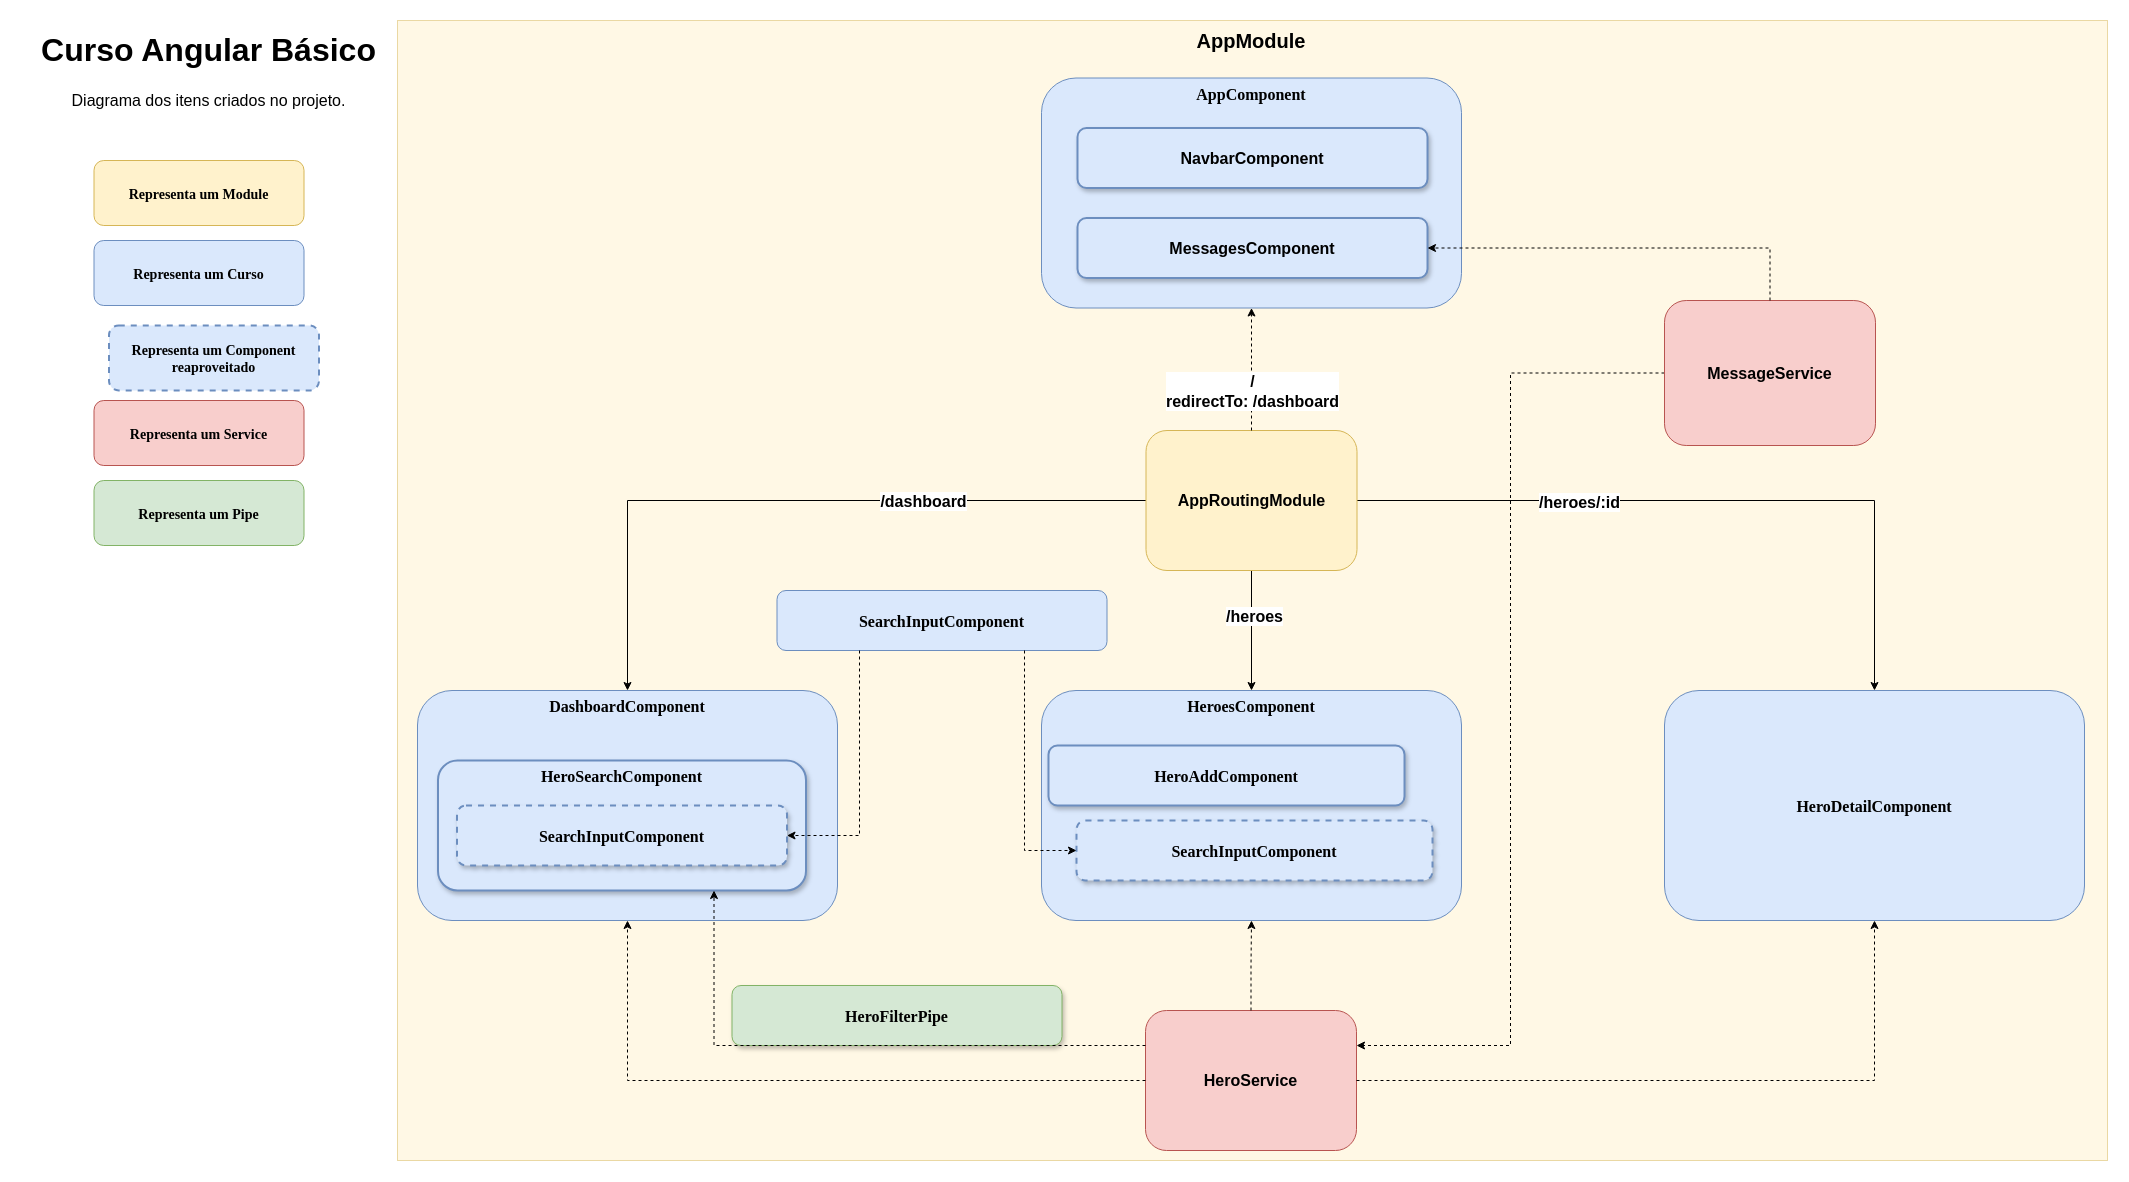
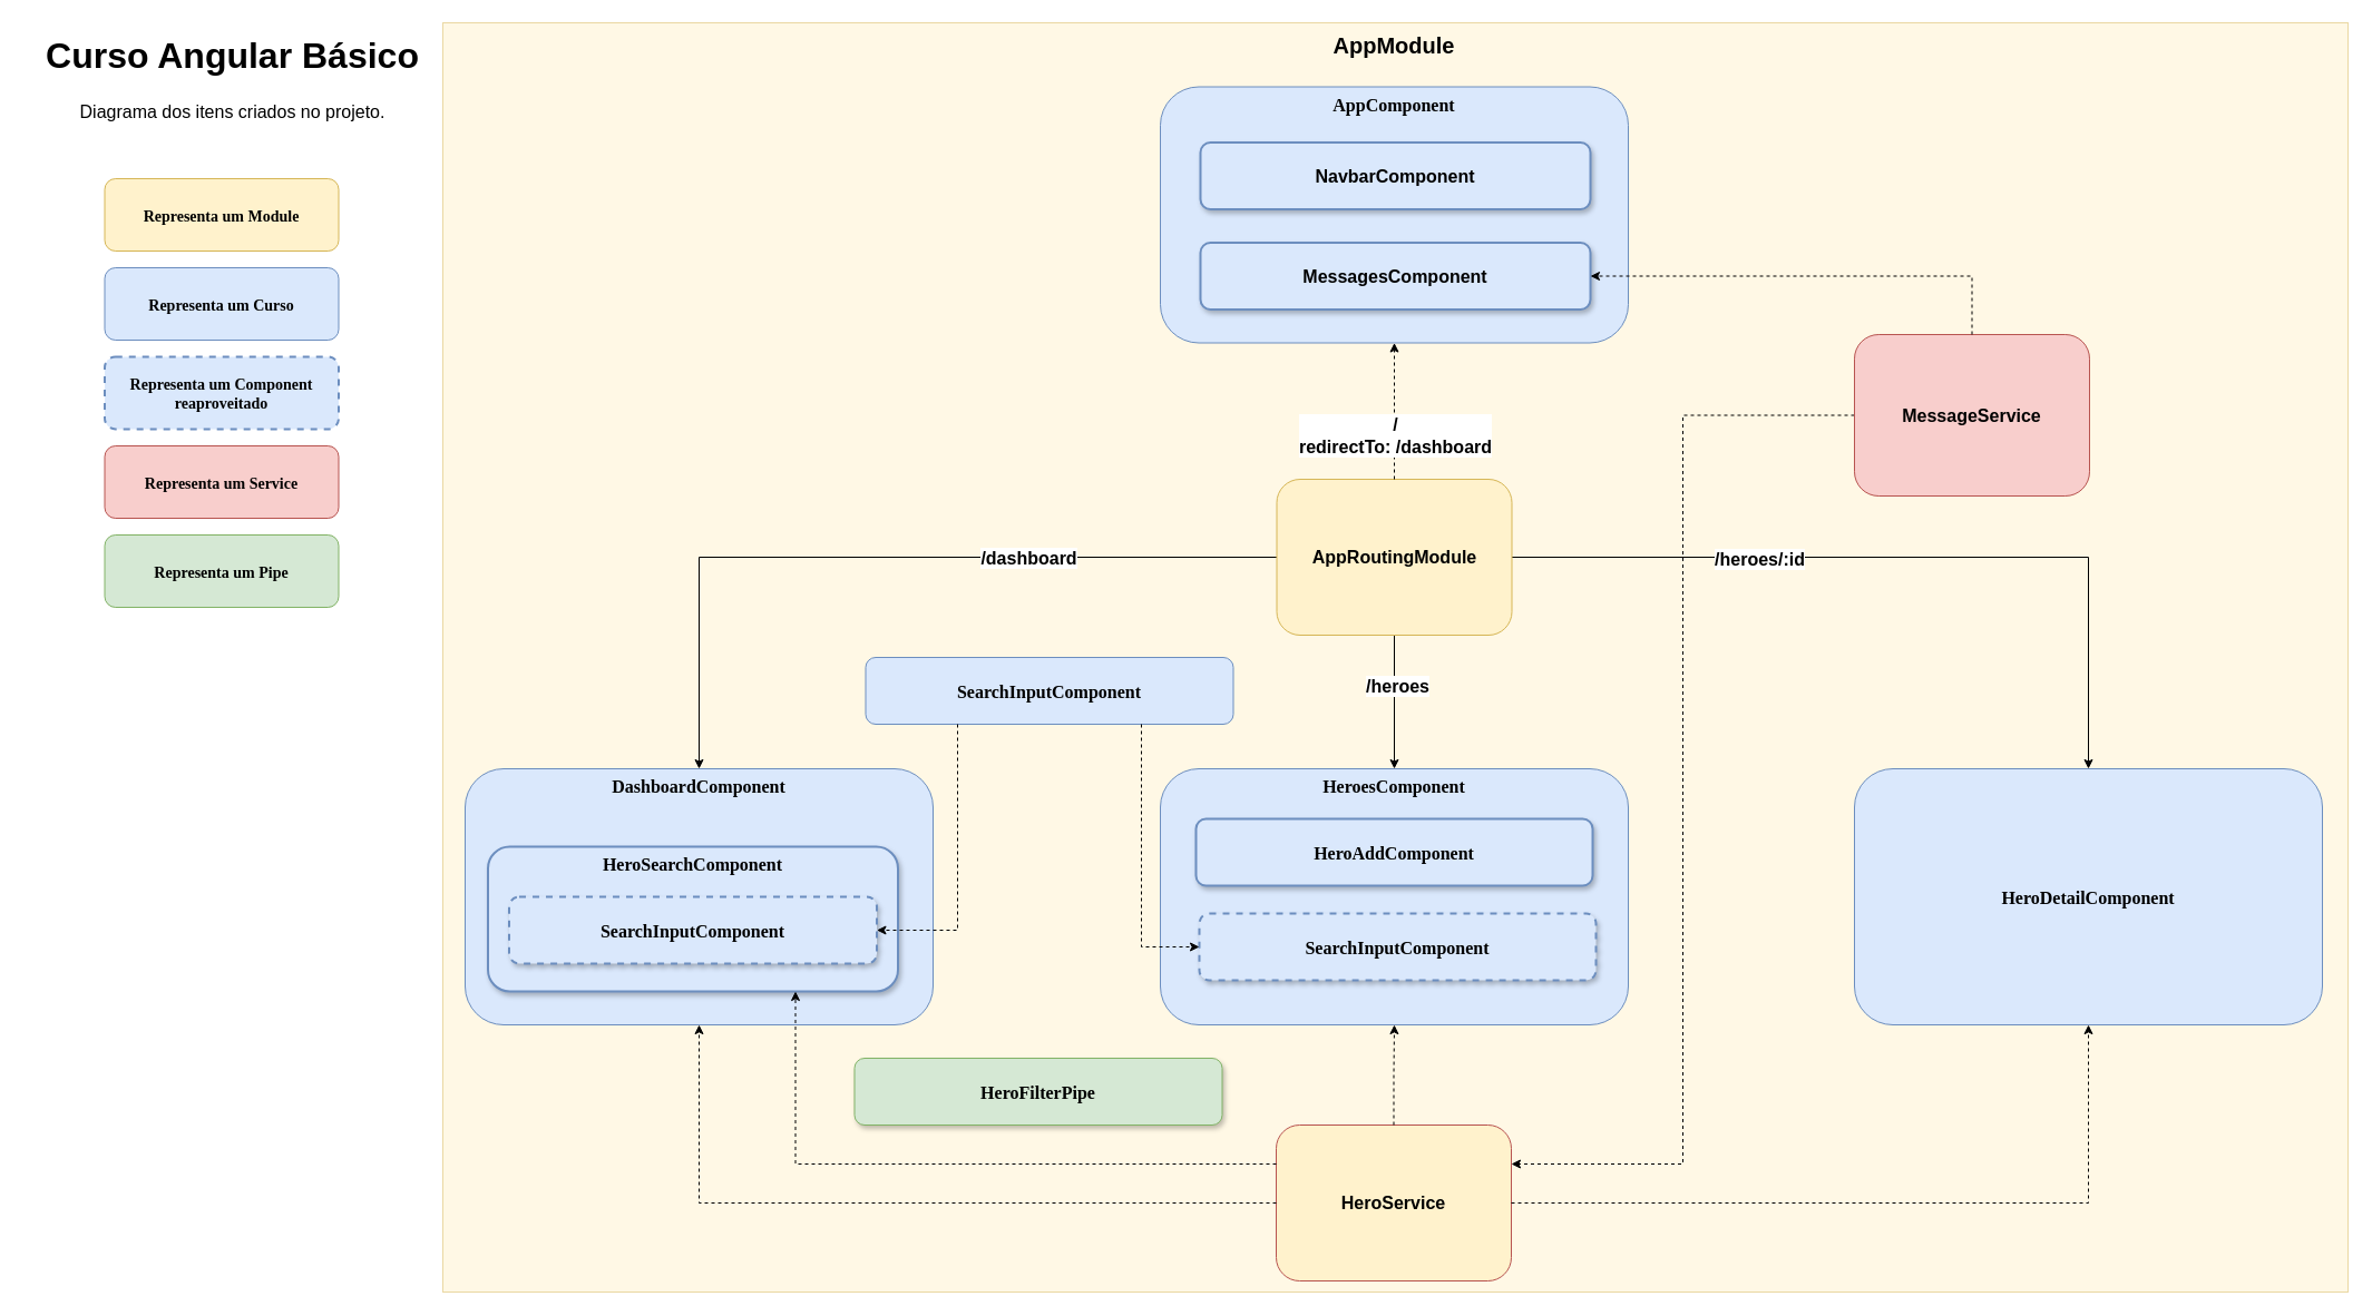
  <mxCell id="0" />
  <mxCell id="1" parent="0" />
  <mxCell id="2" value="" style="fillColor=#fff2cc;strokeColor=#d6b656;opacity=50;" parent="1" vertex="1"><mxGeometry x="397" y="20" width="1710" height="1140" as="geometry" /></mxCell>
  <mxCell id="3" value="&lt;h1&gt;Curso Angular Básico&lt;/h1&gt;&lt;p&gt;Diagrama dos itens criados no projeto.&lt;/p&gt;" style="text;html=1;strokeColor=none;fillColor=none;spacing=5;spacingTop=-20;whiteSpace=wrap;overflow=hidden;rounded=0;shadow=0;glass=0;sketch=0;fontSize=16;align=center;" vertex="1" parent="1"><mxGeometry x="20" y="20" width="377" height="120" as="geometry" /></mxCell>
  <mxCell id="4" value="&lt;b&gt;&lt;font style=&quot;font-size: 20px&quot;&gt;AppModule&lt;/font&gt;&lt;/b&gt;" style="text;html=1;strokeColor=none;fillColor=none;align=center;verticalAlign=middle;whiteSpace=wrap;rounded=0;shadow=0;glass=0;sketch=0;fontSize=16;" vertex="1" parent="1"><mxGeometry x="1231" y="30" width="40" height="20" as="geometry" /></mxCell>
- <mxCell id="5" value="&lt;font style=&quot;font-size: 16px&quot;&gt;&lt;b&gt;HeroService&lt;/b&gt;&lt;/font&gt;" style="rounded=1;whiteSpace=wrap;html=1;fillColor=#f8cecc;strokeColor=#b85450;" parent="1" vertex="1"><mxGeometry x="1145" y="1010" width="211" height="140" as="geometry" /></mxCell>
+ <mxCell id="5" value="&lt;font style=&quot;font-size: 16px&quot;&gt;&lt;b&gt;HeroService&lt;/b&gt;&lt;/font&gt;" style="rounded=1;whiteSpace=wrap;html=1;fillColor=#fff2cc;strokeColor=#b85450;" parent="1" vertex="1"><mxGeometry x="1145" y="1010" width="211" height="140" as="geometry" /></mxCell>
  <mxCell id="6" style="edgeStyle=orthogonalEdgeStyle;rounded=0;orthogonalLoop=1;jettySize=auto;html=1;exitX=0;exitY=0.5;exitDx=0;exitDy=0;entryX=1;entryY=0.25;entryDx=0;entryDy=0;dashed=1;fontSize=16;" edge="1" parent="1" source="7" target="5"><mxGeometry relative="1" as="geometry" /></mxCell>
  <mxCell id="7" value="&lt;font style=&quot;font-size: 16px&quot;&gt;&lt;b&gt;MessageService&lt;/b&gt;&lt;/font&gt;" style="rounded=1;whiteSpace=wrap;html=1;fillColor=#f8cecc;strokeColor=#b85450;" parent="1" vertex="1"><mxGeometry x="1664" y="300" width="211" height="145" as="geometry" /></mxCell>
  <mxCell id="8" style="edgeStyle=orthogonalEdgeStyle;rounded=0;orthogonalLoop=1;jettySize=auto;html=1;exitX=0.5;exitY=0;exitDx=0;exitDy=0;entryX=0.5;entryY=1;entryDx=0;entryDy=0;dashed=1;" parent="1" source="5" target="37" edge="1"><mxGeometry relative="1" as="geometry"><mxPoint x="1867" y="610" as="targetPoint" /></mxGeometry></mxCell>
  <mxCell id="9" value="HeroDetailComponent" style="rounded=1;fillColor=#dae8fc;strokeColor=#6c8ebf;fontStyle=1;fontFamily=Tahoma;fontSize=16;verticalAlign=middle;" vertex="1" parent="1"><mxGeometry x="1664" y="690" width="420" height="230" as="geometry" /></mxCell>
  <mxCell id="10" style="edgeStyle=orthogonalEdgeStyle;rounded=0;orthogonalLoop=1;jettySize=auto;html=1;fontSize=16;" edge="1" parent="1" source="26" target="37"><mxGeometry relative="1" as="geometry" /></mxCell>
  <mxCell id="11" value="/heroes" style="edgeLabel;html=1;align=center;verticalAlign=middle;resizable=0;points=[];fontSize=16;fontStyle=1" vertex="1" connectable="0" parent="10"><mxGeometry x="-0.25" y="2" relative="1" as="geometry"><mxPoint as="offset" /></mxGeometry></mxCell>
  <mxCell id="12" value="SearchInputComponent" style="rounded=1;fillColor=#dae8fc;strokeColor=#6c8ebf;fontStyle=1;fontFamily=Tahoma;fontSize=16;verticalAlign=middle;shadow=0;" vertex="1" parent="1"><mxGeometry x="776.5" y="590" width="330" height="60" as="geometry" /></mxCell>
- <mxCell id="13" value="HeroFilterPipe" style="rounded=1;fillColor=#d5e8d4;strokeColor=#82b366;fontStyle=1;fontFamily=Tahoma;fontSize=16;verticalAlign=middle;shadow=1;" vertex="1" parent="1"><mxGeometry x="731.5" y="985" width="330" height="60" as="geometry" /></mxCell>
+ <mxCell id="13" value="HeroFilterPipe" style="rounded=1;fillColor=#d5e8d4;strokeColor=#82b366;fontStyle=1;fontFamily=Tahoma;fontSize=16;verticalAlign=middle;shadow=1;" vertex="1" parent="1"><mxGeometry x="766.5" y="950" width="330" height="60" as="geometry" /></mxCell>
  <mxCell id="14" value="" style="group" vertex="1" connectable="0" parent="1"><mxGeometry x="417" y="690" width="420" height="230" as="geometry" /></mxCell>
  <mxCell id="15" value="DashboardComponent" style="rounded=1;fillColor=#dae8fc;strokeColor=#6c8ebf;fontStyle=1;fontFamily=Tahoma;fontSize=16;verticalAlign=top;" vertex="1" parent="14"><mxGeometry width="420" height="230" as="geometry" /></mxCell>
  <mxCell id="16" value="HeroSearchComponent" style="rounded=1;fillColor=#dae8fc;strokeColor=#6c8ebf;fontStyle=1;fontFamily=Tahoma;fontSize=16;verticalAlign=top;shadow=1;strokeWidth=2;" vertex="1" parent="14"><mxGeometry x="20.5" y="70" width="368" height="130" as="geometry" /></mxCell>
  <mxCell id="17" value="SearchInputComponent" style="rounded=1;fillColor=#dae8fc;strokeColor=#6c8ebf;fontStyle=1;fontFamily=Tahoma;fontSize=16;verticalAlign=middle;shadow=1;dashed=1;strokeWidth=2;" vertex="1" parent="14"><mxGeometry x="39.5" y="115" width="330" height="60" as="geometry" /></mxCell>
  <mxCell id="18" style="edgeStyle=orthogonalEdgeStyle;rounded=0;orthogonalLoop=1;jettySize=auto;html=1;exitX=0.25;exitY=1;exitDx=0;exitDy=0;entryX=1;entryY=0.5;entryDx=0;entryDy=0;dashed=1;fontSize=16;" edge="1" parent="1" source="12" target="17"><mxGeometry relative="1" as="geometry" /></mxCell>
  <mxCell id="19" style="edgeStyle=orthogonalEdgeStyle;rounded=0;orthogonalLoop=1;jettySize=auto;html=1;exitX=1;exitY=0.5;exitDx=0;exitDy=0;entryX=0.5;entryY=1;entryDx=0;entryDy=0;fontSize=16;dashed=1;" edge="1" parent="1" source="5" target="9"><mxGeometry relative="1" as="geometry"><mxPoint x="1467" y="610" as="targetPoint" /></mxGeometry></mxCell>
  <mxCell id="20" style="edgeStyle=orthogonalEdgeStyle;rounded=0;orthogonalLoop=1;jettySize=auto;html=1;exitX=1;exitY=0.5;exitDx=0;exitDy=0;fontSize=16;entryX=0.5;entryY=0;entryDx=0;entryDy=0;" edge="1" parent="1" source="26" target="9"><mxGeometry relative="1" as="geometry"><mxPoint x="1886.5" y="360" as="targetPoint" /></mxGeometry></mxCell>
  <mxCell id="21" value="/heroes/:id" style="edgeLabel;html=1;align=center;verticalAlign=middle;resizable=0;points=[];fontSize=16;fontStyle=1" vertex="1" connectable="0" parent="20"><mxGeometry x="-0.373" y="-1" relative="1" as="geometry"><mxPoint as="offset" /></mxGeometry></mxCell>
  <mxCell id="22" style="edgeStyle=orthogonalEdgeStyle;rounded=0;orthogonalLoop=1;jettySize=auto;html=1;exitX=0;exitY=0.5;exitDx=0;exitDy=0;entryX=0.5;entryY=0;entryDx=0;entryDy=0;" parent="1" source="26" target="15" edge="1"><mxGeometry relative="1" as="geometry"><mxPoint x="1037" y="265" as="sourcePoint" /><mxPoint x="612" y="460" as="targetPoint" /></mxGeometry></mxCell>
  <mxCell id="23" value="/dashboard" style="edgeLabel;html=1;align=center;verticalAlign=middle;resizable=0;points=[];fontSize=16;fontStyle=1" vertex="1" connectable="0" parent="22"><mxGeometry x="-0.371" relative="1" as="geometry"><mxPoint as="offset" /></mxGeometry></mxCell>
  <mxCell id="24" style="edgeStyle=orthogonalEdgeStyle;rounded=0;orthogonalLoop=1;jettySize=auto;html=1;entryX=0.5;entryY=1;entryDx=0;entryDy=0;dashed=1;fontSize=16;" edge="1" parent="1" source="5" target="15"><mxGeometry relative="1" as="geometry" /></mxCell>
  <mxCell id="25" style="edgeStyle=orthogonalEdgeStyle;rounded=0;orthogonalLoop=1;jettySize=auto;html=1;exitX=0;exitY=0.25;exitDx=0;exitDy=0;entryX=0.75;entryY=1;entryDx=0;entryDy=0;dashed=1;fontSize=16;" edge="1" parent="1" source="5" target="16"><mxGeometry relative="1" as="geometry" /></mxCell>
  <mxCell id="26" value="&lt;font style=&quot;font-size: 16px&quot;&gt;&lt;b&gt;AppRoutingModule&lt;/b&gt;&lt;/font&gt;" style="rounded=1;whiteSpace=wrap;html=1;fillColor=#fff2cc;strokeColor=#d6b656;" vertex="1" parent="1"><mxGeometry x="1145.5" y="430" width="211" height="140" as="geometry" /></mxCell>
  <mxCell id="27" style="edgeStyle=orthogonalEdgeStyle;rounded=0;orthogonalLoop=1;jettySize=auto;html=1;entryX=0.5;entryY=1;entryDx=0;entryDy=0;fontSize=16;dashed=1;" edge="1" parent="1" source="26" target="34"><mxGeometry relative="1" as="geometry" /></mxCell>
  <mxCell id="28" value="/&lt;br&gt;redirectTo: /dashboard" style="edgeLabel;html=1;align=center;verticalAlign=middle;resizable=0;points=[];fontSize=16;fontStyle=1" vertex="1" connectable="0" parent="27"><mxGeometry x="-0.354" relative="1" as="geometry"><mxPoint as="offset" /></mxGeometry></mxCell>
  <mxCell id="29" value="Representa um Curso" style="rounded=1;fillColor=#dae8fc;strokeColor=#6c8ebf;fontStyle=1;fontFamily=Tahoma;fontSize=14" vertex="1" parent="1"><mxGeometry x="93.5" y="240" width="210" height="65" as="geometry" /></mxCell>
  <mxCell id="30" value="Representa um Service" style="rounded=1;fillColor=#f8cecc;strokeColor=#b85450;fontStyle=1;fontFamily=Tahoma;fontSize=14" vertex="1" parent="1"><mxGeometry x="93.5" y="400" width="210" height="65" as="geometry" /></mxCell>
  <mxCell id="31" value="Representa um Module" style="rounded=1;fillColor=#fff2cc;strokeColor=#d6b656;fontStyle=1;fontFamily=Tahoma;fontSize=14" vertex="1" parent="1"><mxGeometry x="93.5" y="160" width="210" height="65" as="geometry" /></mxCell>
- <mxCell id="32" value="Representa um Component&#10;reaproveitado" style="rounded=1;fillColor=#dae8fc;strokeColor=#6c8ebf;fontStyle=1;fontFamily=Tahoma;fontSize=14;dashed=1;strokeWidth=2;" vertex="1" parent="1"><mxGeometry x="108.5" y="325" width="210" height="65" as="geometry" /></mxCell>
+ <mxCell id="32" value="Representa um Component&#10;reaproveitado" style="rounded=1;fillColor=#dae8fc;strokeColor=#6c8ebf;fontStyle=1;fontFamily=Tahoma;fontSize=14;dashed=1;strokeWidth=2;" vertex="1" parent="1"><mxGeometry x="93.5" y="320" width="210" height="65" as="geometry" /></mxCell>
  <mxCell id="33" value="Representa um Pipe" style="rounded=1;fillColor=#d5e8d4;strokeColor=#82b366;fontStyle=1;fontFamily=Tahoma;fontSize=14" vertex="1" parent="1"><mxGeometry x="93.5" y="480" width="210" height="65" as="geometry" /></mxCell>
  <mxCell id="34" value="AppComponent" style="rounded=1;fillColor=#dae8fc;strokeColor=#6c8ebf;fontStyle=1;fontFamily=Tahoma;fontSize=16;verticalAlign=top;" vertex="1" parent="1"><mxGeometry x="1041" y="77.5" width="420" height="230" as="geometry" /></mxCell>
  <mxCell id="35" value="&lt;b&gt;&lt;font&gt;&lt;font style=&quot;font-size: 16px&quot;&gt;NavbarComponent&lt;/font&gt;&lt;br&gt;&lt;/font&gt;&lt;/b&gt;" style="rounded=1;whiteSpace=wrap;html=1;fillColor=#dae8fc;gradientDirection=south;strokeWidth=2;strokeColor=#6C8EBF;glass=0;shadow=1;sketch=0;" parent="1" vertex="1"><mxGeometry x="1077" y="127.5" width="350" height="60" as="geometry" /></mxCell>
  <mxCell id="36" value="&lt;b&gt;&lt;font style=&quot;font-size: 16px&quot;&gt;MessagesComponent&lt;/font&gt;&lt;/b&gt;" style="rounded=1;whiteSpace=wrap;html=1;fillColor=#dae8fc;strokeColor=#6c8ebf;strokeWidth=2;perimeterSpacing=0;shadow=1;" parent="1" vertex="1"><mxGeometry x="1077" y="217.5" width="350" height="60" as="geometry" /></mxCell>
  <mxCell id="37" value="HeroesComponent" style="rounded=1;fillColor=#dae8fc;strokeColor=#6c8ebf;fontStyle=1;fontFamily=Tahoma;fontSize=16;verticalAlign=top;" vertex="1" parent="1"><mxGeometry x="1041" y="690" width="420" height="230" as="geometry" /></mxCell>
- <mxCell id="38" value="HeroAddComponent" style="rounded=1;fillColor=#dae8fc;strokeColor=#6c8ebf;fontStyle=1;fontFamily=Tahoma;fontSize=16;verticalAlign=middle;shadow=1;strokeWidth=2;" vertex="1" parent="1"><mxGeometry x="1048" y="745" width="356" height="60" as="geometry" /></mxCell>
+ <mxCell id="38" value="HeroAddComponent" style="rounded=1;fillColor=#dae8fc;strokeColor=#6c8ebf;fontStyle=1;fontFamily=Tahoma;fontSize=16;verticalAlign=middle;shadow=1;strokeWidth=2;" vertex="1" parent="1"><mxGeometry x="1073" y="735" width="356" height="60" as="geometry" /></mxCell>
  <mxCell id="39" value="SearchInputComponent" style="rounded=1;fillColor=#dae8fc;strokeColor=#6c8ebf;fontStyle=1;fontFamily=Tahoma;fontSize=16;verticalAlign=middle;shadow=1;dashed=1;strokeWidth=2;" vertex="1" parent="1"><mxGeometry x="1076" y="820" width="356" height="60" as="geometry" /></mxCell>
  <mxCell id="40" style="edgeStyle=orthogonalEdgeStyle;rounded=0;orthogonalLoop=1;jettySize=auto;html=1;exitX=0.75;exitY=1;exitDx=0;exitDy=0;entryX=0;entryY=0.5;entryDx=0;entryDy=0;dashed=1;fontSize=16;" edge="1" parent="1" source="12" target="39"><mxGeometry relative="1" as="geometry" /></mxCell>
  <mxCell id="41" style="edgeStyle=orthogonalEdgeStyle;rounded=0;orthogonalLoop=1;jettySize=auto;html=1;exitX=0.5;exitY=0;exitDx=0;exitDy=0;entryX=1;entryY=0.5;entryDx=0;entryDy=0;dashed=1;fontSize=16;" edge="1" parent="1" source="7" target="36"><mxGeometry relative="1" as="geometry" /></mxCell>
